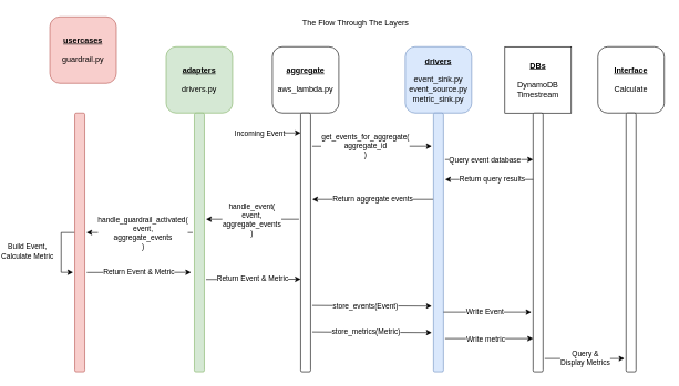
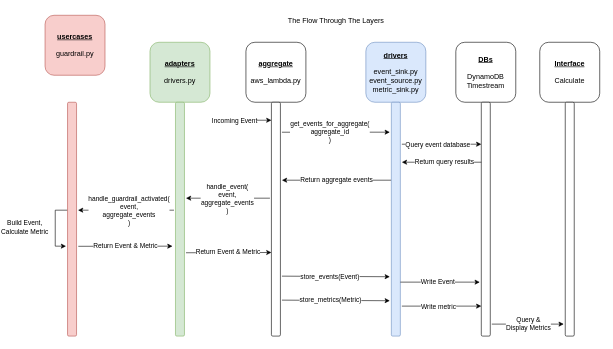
  <mxCell id="0" />
  <mxCell id="1" parent="0" />
- <mxCell id="2" value="The Flow Through The Layers" style="text;html=1;align=center;verticalAlign=middle;resizable=0;points=[];autosize=1;strokeColor=none;fillColor=none;" vertex="1" parent="1"><mxGeometry x="390" y="20" width="180" height="30" as="geometry" /></mxCell>
+ <mxCell id="2" value="The Flow Through The Layers" style="text;html=1;align=center;verticalAlign=middle;resizable=0;points=[];autosize=1;strokeColor=none;fillColor=none;" vertex="1" parent="1"><mxGeometry x="415" y="20" width="180" height="30" as="geometry" /></mxCell>
  <mxCell id="3" value="" style="endArrow=classic;html=1;rounded=0;" edge="1" parent="1"><mxGeometry width="50" height="50" relative="1" as="geometry"><mxPoint x="305" y="200" as="sourcePoint" /><mxPoint x="397.5" y="200" as="targetPoint" /></mxGeometry></mxCell>
  <mxCell id="4" value="Incoming Event" style="edgeLabel;html=1;align=center;verticalAlign=middle;resizable=0;points=[];" vertex="1" connectable="0" parent="3"><mxGeometry x="-0.135" y="3" relative="1" as="geometry"><mxPoint x="-10" y="3" as="offset" /></mxGeometry></mxCell>
  <mxCell id="5" value="" style="endArrow=classic;html=1;rounded=0;entryX=-0.167;entryY=0.128;entryDx=0;entryDy=0;entryPerimeter=0;" edge="1" parent="1" target="45"><mxGeometry width="50" height="50" relative="1" as="geometry"><mxPoint x="415" y="220" as="sourcePoint" /><mxPoint x="537.5" y="220" as="targetPoint" /></mxGeometry></mxCell>
  <mxCell id="6" value="get_events_for_aggregate(&lt;br&gt;aggregate_id&lt;br&gt;)" style="edgeLabel;html=1;align=center;verticalAlign=middle;resizable=0;points=[];" vertex="1" connectable="0" parent="5"><mxGeometry x="0.278" y="1" relative="1" as="geometry"><mxPoint x="-35" as="offset" /></mxGeometry></mxCell>
  <mxCell id="7" value="" style="group" vertex="1" connectable="0" parent="1"><mxGeometry x="355" y="70" width="100" height="490" as="geometry" /></mxCell>
  <mxCell id="8" value="&lt;b&gt;&lt;u&gt;aggregate&lt;/u&gt;&lt;/b&gt;&lt;br&gt;&lt;br&gt;aws_lambda.py" style="rounded=1;whiteSpace=wrap;html=1;" vertex="1" parent="7"><mxGeometry width="100" height="100" as="geometry" /></mxCell>
  <mxCell id="9" value="" style="rounded=1;whiteSpace=wrap;html=1;" vertex="1" parent="7"><mxGeometry x="42.5" y="100" width="15" height="390" as="geometry" /></mxCell>
  <mxCell id="10" value="" style="endArrow=classic;html=1;rounded=0;" edge="1" parent="7"><mxGeometry width="50" height="50" relative="1" as="geometry"><mxPoint x="-100" y="351" as="sourcePoint" /><mxPoint x="42.5" y="350.56" as="targetPoint" /></mxGeometry></mxCell>
  <mxCell id="11" value="Return Event &amp;amp; Metric" style="edgeLabel;html=1;align=center;verticalAlign=middle;resizable=0;points=[];" vertex="1" connectable="0" parent="10"><mxGeometry x="-0.063" y="2" relative="1" as="geometry"><mxPoint x="3" y="1" as="offset" /></mxGeometry></mxCell>
  <mxCell id="12" value="" style="group" vertex="1" connectable="0" parent="1"><mxGeometry x="705" y="70" width="100" height="490" as="geometry" /></mxCell>
- <mxCell id="13" value="&lt;u style=&quot;font-weight: bold;&quot;&gt;DBs&lt;/u&gt;&lt;br&gt;&lt;br&gt;DynamoDB&lt;br&gt;Timestream" style="whiteSpace=wrap;html=1;rounded=0;" vertex="1" parent="12"><mxGeometry width="100" height="100" as="geometry" /></mxCell>
+ <mxCell id="13" value="&lt;u style=&quot;font-weight: bold;&quot;&gt;DBs&lt;/u&gt;&lt;br&gt;&lt;br&gt;DynamoDB&lt;br&gt;Timestream" style="rounded=1;whiteSpace=wrap;html=1;" vertex="1" parent="12"><mxGeometry width="100" height="100" as="geometry" /></mxCell>
  <mxCell id="14" value="" style="rounded=1;whiteSpace=wrap;html=1;" vertex="1" parent="12"><mxGeometry x="42.5" y="100" width="15" height="390" as="geometry" /></mxCell>
  <mxCell id="15" value="" style="endArrow=classic;html=1;rounded=0;" edge="1" parent="12"><mxGeometry width="50" height="50" relative="1" as="geometry"><mxPoint x="-90" y="170" as="sourcePoint" /><mxPoint x="42.5" y="170" as="targetPoint" /></mxGeometry></mxCell>
  <mxCell id="16" value="Query event database" style="edgeLabel;html=1;align=center;verticalAlign=middle;resizable=0;points=[];" vertex="1" connectable="0" parent="15"><mxGeometry x="-0.223" relative="1" as="geometry"><mxPoint x="8" as="offset" /></mxGeometry></mxCell>
  <mxCell id="17" value="" style="endArrow=classic;html=1;rounded=0;" edge="1" parent="12"><mxGeometry width="50" height="50" relative="1" as="geometry"><mxPoint x="42.5" y="200" as="sourcePoint" /><mxPoint x="-90" y="200" as="targetPoint" /></mxGeometry></mxCell>
  <mxCell id="18" value="Return query results" style="edgeLabel;html=1;align=center;verticalAlign=middle;resizable=0;points=[];" vertex="1" connectable="0" parent="17"><mxGeometry x="0.214" y="-2" relative="1" as="geometry"><mxPoint x="18" as="offset" /></mxGeometry></mxCell>
  <mxCell id="19" value="" style="group" vertex="1" connectable="0" parent="1"><mxGeometry x="845" y="70" width="100" height="490" as="geometry" /></mxCell>
  <mxCell id="20" value="&lt;b&gt;&lt;u&gt;Interface&lt;/u&gt;&lt;/b&gt;&lt;br&gt;&lt;br&gt;Calculate" style="rounded=1;whiteSpace=wrap;html=1;" vertex="1" parent="19"><mxGeometry width="100" height="100" as="geometry" /></mxCell>
  <mxCell id="21" value="" style="rounded=1;whiteSpace=wrap;html=1;" vertex="1" parent="19"><mxGeometry x="42.5" y="100" width="15" height="390" as="geometry" /></mxCell>
  <mxCell id="22" value="" style="endArrow=classic;html=1;rounded=0;" edge="1" parent="19"><mxGeometry width="50" height="50" relative="1" as="geometry"><mxPoint x="-80" y="470" as="sourcePoint" /><mxPoint x="40" y="470" as="targetPoint" /></mxGeometry></mxCell>
  <mxCell id="23" value="Query &amp;amp; &lt;br&gt;Display Metrics" style="edgeLabel;html=1;align=center;verticalAlign=middle;resizable=0;points=[];" vertex="1" connectable="0" parent="22"><mxGeometry x="-0.245" y="1" relative="1" as="geometry"><mxPoint x="15" as="offset" /></mxGeometry></mxCell>
  <mxCell id="24" value="" style="endArrow=classic;html=1;rounded=0;" edge="1" parent="1"><mxGeometry width="50" height="50" relative="1" as="geometry"><mxPoint x="597.5" y="300" as="sourcePoint" /><mxPoint x="415" y="300" as="targetPoint" /></mxGeometry></mxCell>
  <mxCell id="25" value="Return aggregate events" style="edgeLabel;html=1;align=center;verticalAlign=middle;resizable=0;points=[];" vertex="1" connectable="0" parent="24"><mxGeometry x="0.395" y="-2" relative="1" as="geometry"><mxPoint x="35" as="offset" /></mxGeometry></mxCell>
  <mxCell id="26" value="" style="endArrow=classic;html=1;rounded=0;exitX=0;exitY=0.5;exitDx=0;exitDy=0;" edge="1" parent="1"><mxGeometry width="50" height="50" relative="1" as="geometry"><mxPoint x="415" y="460" as="sourcePoint" /><mxPoint x="595" y="461" as="targetPoint" /></mxGeometry></mxCell>
  <mxCell id="27" value="store_events(Event)" style="edgeLabel;html=1;align=center;verticalAlign=middle;resizable=0;points=[];" vertex="1" connectable="0" parent="26"><mxGeometry x="-0.457" relative="1" as="geometry"><mxPoint x="31" as="offset" /></mxGeometry></mxCell>
  <mxCell id="28" value="" style="endArrow=classic;html=1;rounded=0;exitX=0;exitY=0.5;exitDx=0;exitDy=0;" edge="1" parent="1"><mxGeometry width="50" height="50" relative="1" as="geometry"><mxPoint x="415" y="500" as="sourcePoint" /><mxPoint x="595" y="501" as="targetPoint" /></mxGeometry></mxCell>
  <mxCell id="29" value="store_metrics(Metric)" style="edgeLabel;html=1;align=center;verticalAlign=middle;resizable=0;points=[];" vertex="1" connectable="0" parent="28"><mxGeometry x="-0.213" y="1" relative="1" as="geometry"><mxPoint x="9" as="offset" /></mxGeometry></mxCell>
  <mxCell id="30" value="" style="endArrow=classic;html=1;rounded=0;" edge="1" parent="1"><mxGeometry width="50" height="50" relative="1" as="geometry"><mxPoint x="615" y="510" as="sourcePoint" /><mxPoint x="747.5" y="510" as="targetPoint" /></mxGeometry></mxCell>
  <mxCell id="31" value="Write metric" style="edgeLabel;html=1;align=center;verticalAlign=middle;resizable=0;points=[];" vertex="1" connectable="0" parent="30"><mxGeometry x="-0.311" relative="1" as="geometry"><mxPoint x="14" as="offset" /></mxGeometry></mxCell>
  <mxCell id="32" value="" style="endArrow=classic;html=1;rounded=0;" edge="1" parent="1"><mxGeometry width="50" height="50" relative="1" as="geometry"><mxPoint x="235" y="350" as="sourcePoint" /><mxPoint x="75" y="350" as="targetPoint" /></mxGeometry></mxCell>
  <mxCell id="33" value="handle_guardrail_activated(&lt;br&gt;event,&lt;br&gt;aggregate_events&lt;br&gt;)" style="edgeLabel;html=1;align=center;verticalAlign=middle;resizable=0;points=[];" vertex="1" connectable="0" parent="32"><mxGeometry x="0.206" relative="1" as="geometry"><mxPoint x="20" as="offset" /></mxGeometry></mxCell>
  <mxCell id="34" value="" style="endArrow=classic;html=1;rounded=0;exitX=1.199;exitY=0.616;exitDx=0;exitDy=0;exitPerimeter=0;" edge="1" parent="1" source="39"><mxGeometry width="50" height="50" relative="1" as="geometry"><mxPoint x="82.5" y="410" as="sourcePoint" /><mxPoint x="232.5" y="410" as="targetPoint" /></mxGeometry></mxCell>
  <mxCell id="35" value="Return Event &amp;amp; Metric" style="edgeLabel;html=1;align=center;verticalAlign=middle;resizable=0;points=[];" vertex="1" connectable="0" parent="34"><mxGeometry x="-0.01" y="2" relative="1" as="geometry"><mxPoint as="offset" /></mxGeometry></mxCell>
  <mxCell id="36" value="&lt;b style=&quot;text-decoration-line: underline;&quot;&gt;usercases&lt;/b&gt;&lt;br&gt;&lt;br&gt;guardrail.py" style="rounded=1;whiteSpace=wrap;html=1;fillColor=#f8cecc;strokeColor=#b85450;" vertex="1" parent="1"><mxGeometry x="20" y="25" width="100" height="100" as="geometry" /></mxCell>
  <mxCell id="37" style="edgeStyle=orthogonalEdgeStyle;rounded=0;orthogonalLoop=1;jettySize=auto;html=1;" edge="1" parent="1" source="39"><mxGeometry relative="1" as="geometry"><mxPoint x="55" y="410" as="targetPoint" /><Array as="points"><mxPoint x="37" y="350" /><mxPoint x="37" y="410" /></Array></mxGeometry></mxCell>
  <mxCell id="38" value="Build Event, &lt;br&gt;Calculate Metric" style="edgeLabel;html=1;align=center;verticalAlign=middle;resizable=0;points=[];" vertex="1" connectable="0" parent="37"><mxGeometry x="-0.213" y="-1" relative="1" as="geometry"><mxPoint x="-51" y="10" as="offset" /></mxGeometry></mxCell>
  <mxCell id="39" value="" style="rounded=1;whiteSpace=wrap;html=1;fillColor=#f8cecc;strokeColor=#b85450;" vertex="1" parent="1"><mxGeometry x="57.5" y="170" width="15" height="390" as="geometry" /></mxCell>
  <mxCell id="40" value="&lt;b&gt;&lt;u&gt;adapters&lt;/u&gt;&lt;/b&gt;&lt;br&gt;&lt;br&gt;drivers.py" style="rounded=1;whiteSpace=wrap;html=1;fillColor=#d5e8d4;strokeColor=#82b366;" vertex="1" parent="1"><mxGeometry x="195" y="70" width="100" height="100" as="geometry" /></mxCell>
  <mxCell id="41" value="" style="rounded=1;whiteSpace=wrap;html=1;fillColor=#d5e8d4;strokeColor=#82b366;" vertex="1" parent="1"><mxGeometry x="237.5" y="170" width="15" height="390" as="geometry" /></mxCell>
  <mxCell id="42" value="" style="endArrow=classic;html=1;rounded=0;" edge="1" parent="1"><mxGeometry width="50" height="50" relative="1" as="geometry"><mxPoint x="395" y="330" as="sourcePoint" /><mxPoint x="255" y="330" as="targetPoint" /></mxGeometry></mxCell>
  <mxCell id="43" value="handle_event(&lt;br&gt;event,&lt;br&gt;aggregate_events&lt;br&gt;)" style="edgeLabel;html=1;align=center;verticalAlign=middle;resizable=0;points=[];" vertex="1" connectable="0" parent="42"><mxGeometry x="0.035" relative="1" as="geometry"><mxPoint as="offset" /></mxGeometry></mxCell>
  <mxCell id="44" value="&lt;b&gt;&lt;u&gt;drivers&lt;/u&gt;&lt;/b&gt;&lt;br&gt;&lt;br&gt;event_sink.py&lt;br&gt;event_source.py&lt;br&gt;metric_sink.py" style="rounded=1;whiteSpace=wrap;html=1;fillColor=#dae8fc;strokeColor=#6c8ebf;" vertex="1" parent="1"><mxGeometry x="555" y="70" width="100" height="100" as="geometry" /></mxCell>
  <mxCell id="45" value="" style="rounded=1;whiteSpace=wrap;html=1;fillColor=#dae8fc;strokeColor=#6c8ebf;" vertex="1" parent="1"><mxGeometry x="597.5" y="170" width="15" height="390" as="geometry" /></mxCell>
  <mxCell id="46" value="" style="endArrow=classic;html=1;rounded=0;" edge="1" parent="1"><mxGeometry width="50" height="50" relative="1" as="geometry"><mxPoint x="612.5" y="470" as="sourcePoint" /><mxPoint x="745" y="470" as="targetPoint" /></mxGeometry></mxCell>
  <mxCell id="47" value="Write Event" style="edgeLabel;html=1;align=center;verticalAlign=middle;resizable=0;points=[];" vertex="1" connectable="0" parent="46"><mxGeometry x="-0.108" y="1" relative="1" as="geometry"><mxPoint x="3" as="offset" /></mxGeometry></mxCell>
